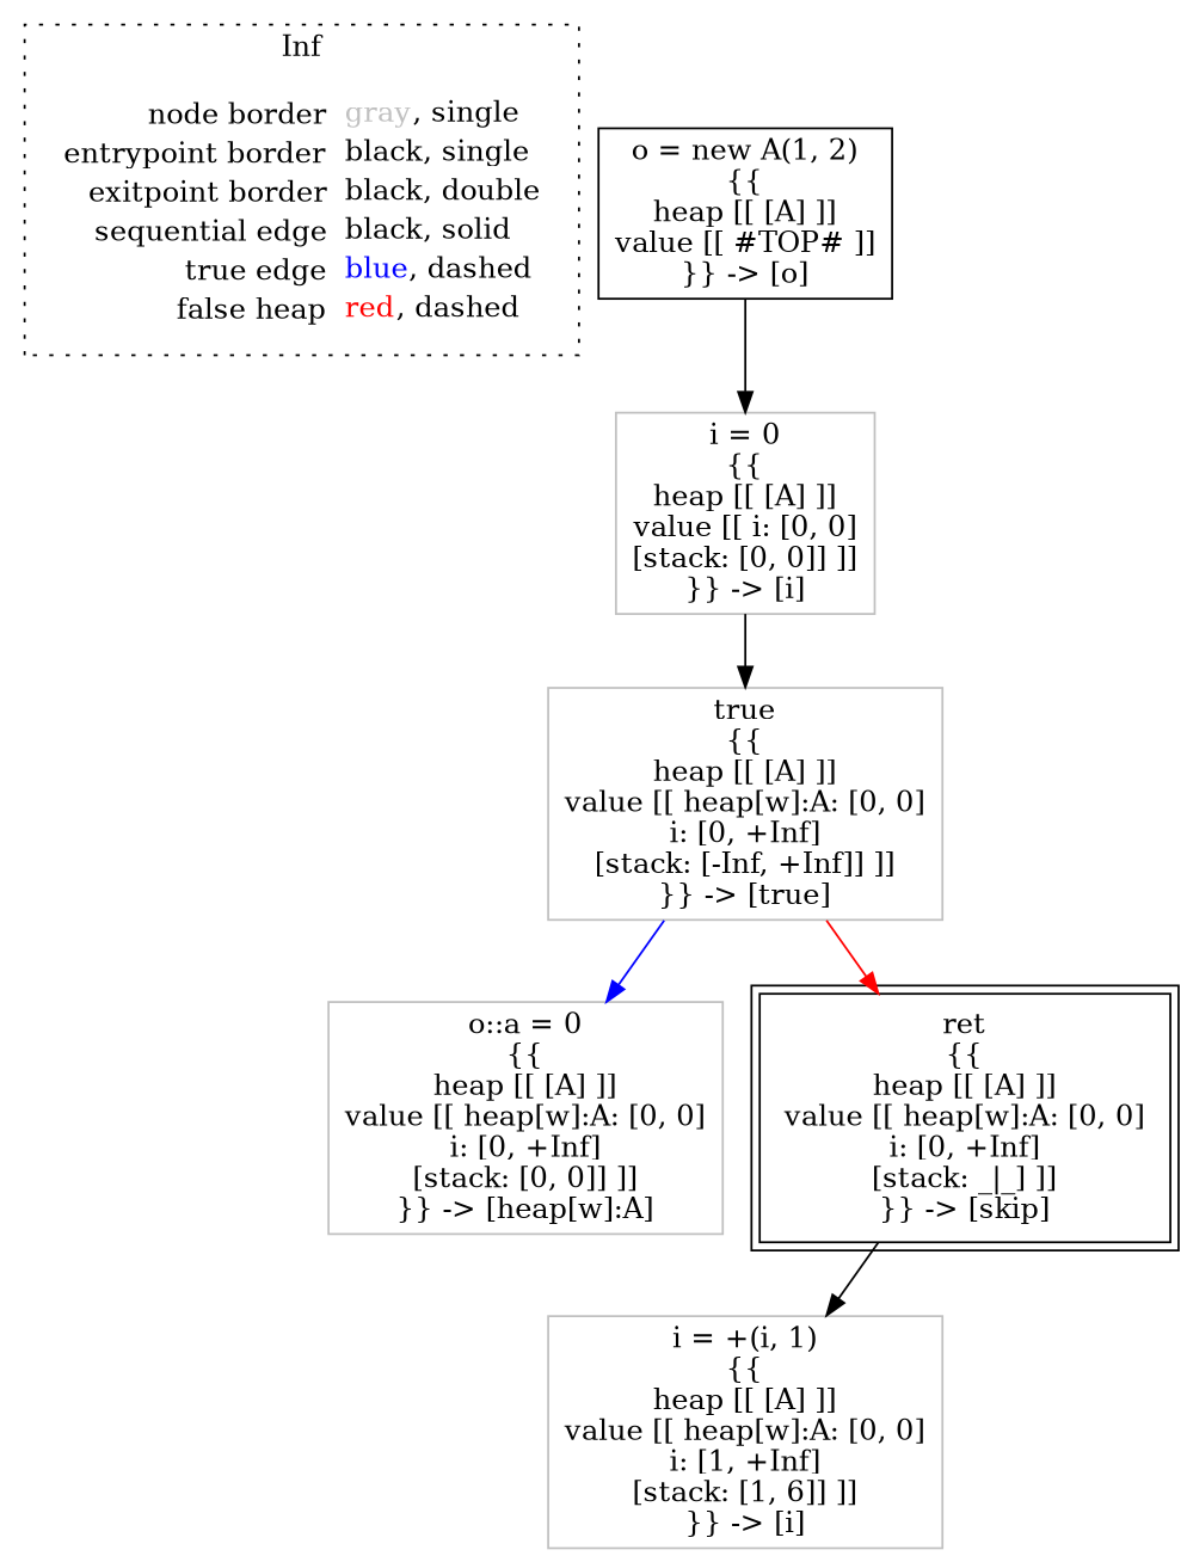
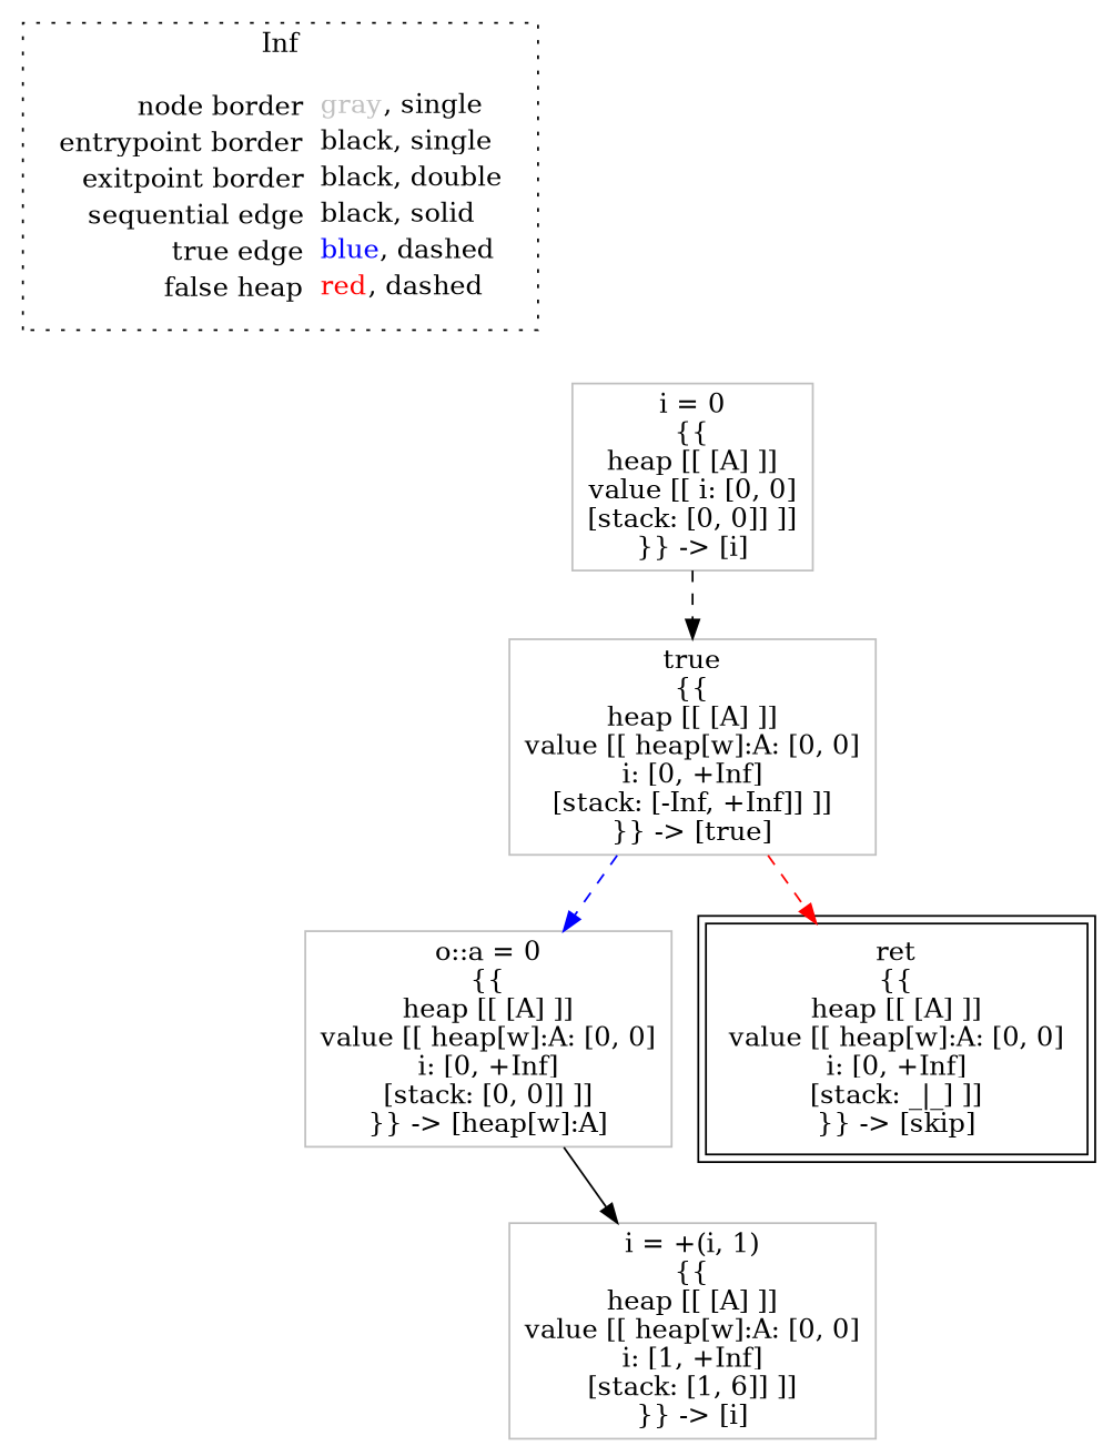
  digraph {
    node [shape=rect color=gray]
    edge [color=black]
    n1 [label=<<table border="0" cellpadding="2" cellspacing="0" cellborder="0"><tr><td align="right">node border&nbsp;</td><td align="left"><font color="gray">gray</font>, single</td></tr><tr><td align="right">entrypoint border&nbsp;</td><td align="left"><font color="black">black</font>, single</td></tr><tr><td align="right">exitpoint border&nbsp;</td><td align="left"><font color="black">black</font>, double</td></tr><tr><td align="right">sequential edge&nbsp;</td><td align="left"><font color="black">black</font>, solid</td></tr><tr><td align="right">true edge&nbsp;</td><td align="left"><font color="blue">blue</font>, dashed</td></tr><tr><td align="right">false heap&nbsp;</td><td align="left"><font color="red">red</font>, dashed</td></tr></table>> shape=plaintext color=""]
-   n2 [color=black label=<o = new A(1, 2)<BR/>{{<BR/>heap [[ [A] ]]<BR/>value [[ #TOP# ]]<BR/>}} -&gt; [o]>]
    n3 [label=<i = 0<BR/>{{<BR/>heap [[ [A] ]]<BR/>value [[ i: [0, 0]<BR/>[stack: [0, 0]] ]]<BR/>}} -&gt; [i]>]
    n4 [label=<true<BR/>{{<BR/>heap [[ [A] ]]<BR/>value [[ heap[w]:A: [0, 0]<BR/>i: [0, +Inf]<BR/>[stack: [-Inf, +Inf]] ]]<BR/>}} -&gt; [true]>]
    n5 [label=<o::a = 0<BR/>{{<BR/>heap [[ [A] ]]<BR/>value [[ heap[w]:A: [0, 0]<BR/>i: [0, +Inf]<BR/>[stack: [0, 0]] ]]<BR/>}} -&gt; [heap[w]:A]>]
    n6 [label=<i = +(i, 1)<BR/>{{<BR/>heap [[ [A] ]]<BR/>value [[ heap[w]:A: [0, 0]<BR/>i: [1, +Inf]<BR/>[stack: [1, 6]] ]]<BR/>}} -&gt; [i]>]
    n7 [color=black label=<ret<BR/>{{<BR/>heap [[ [A] ]]<BR/>value [[ heap[w]:A: [0, 0]<BR/>i: [0, +Inf]<BR/>[stack: _|_] ]]<BR/>}} -&gt; [skip]> peripheries=2]
    subgraph cluster_1 {
      label=Inf
      style=dotted
      n1
    }
-   n2 -> n3
-   n3 -> n4
-   n4 -> n5 [color=blue style=solid]
-   n4 -> n7 [color=red style=solid]
-   n7 -> n6
+   n3 -> n4 [style=dashed]
+   n4 -> n5 [color=blue style=dashed]
+   n4 -> n7 [color=red style=dashed]
+   n5 -> n6
  }
